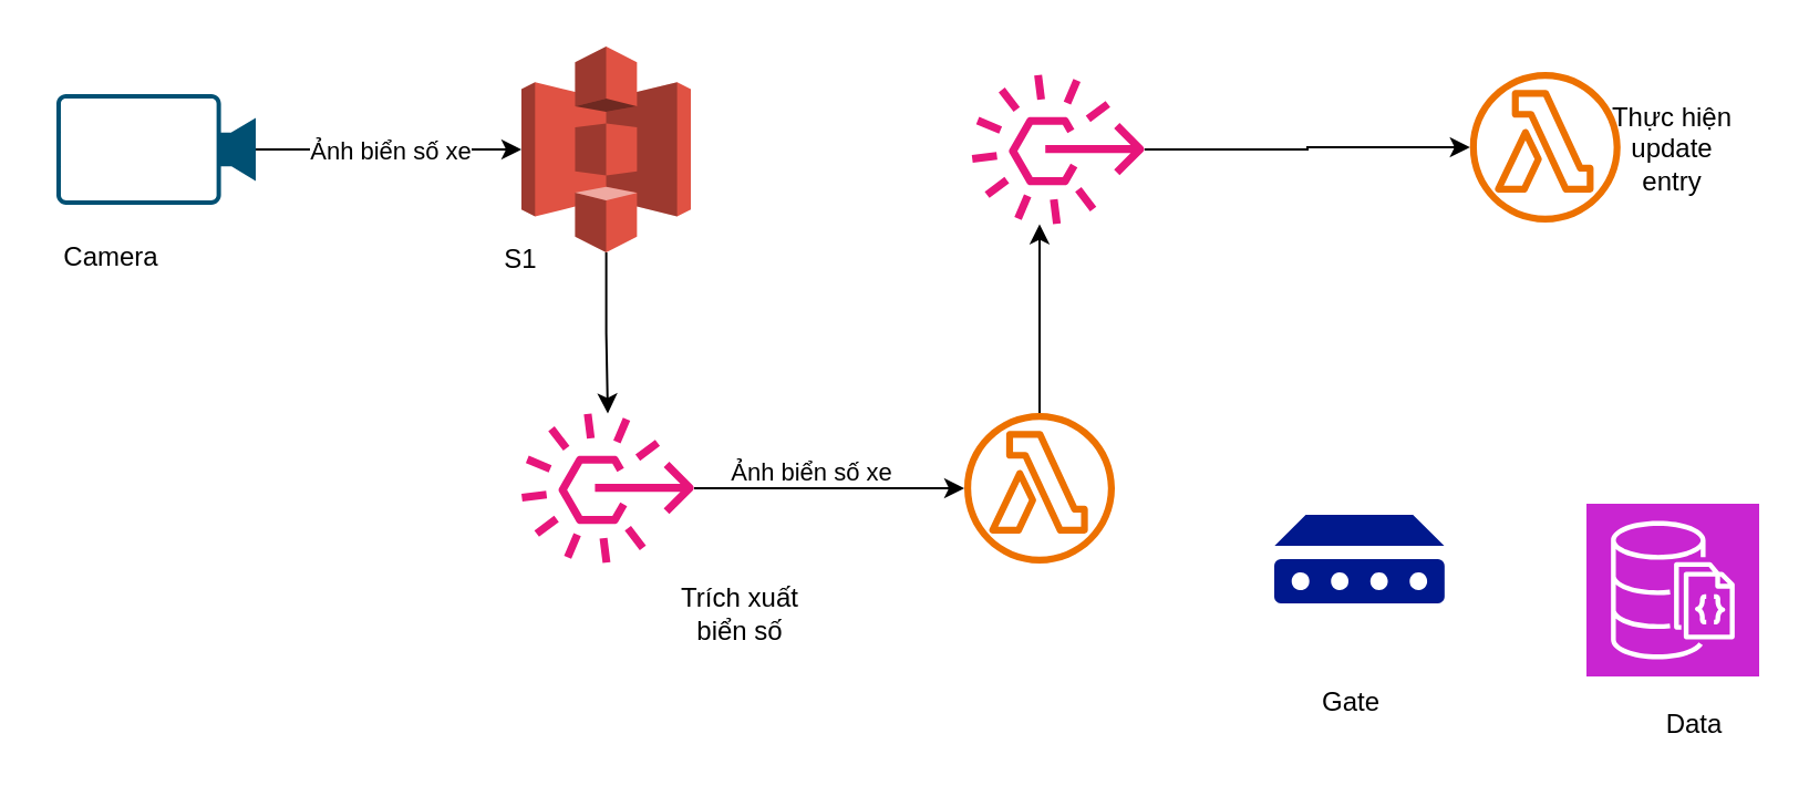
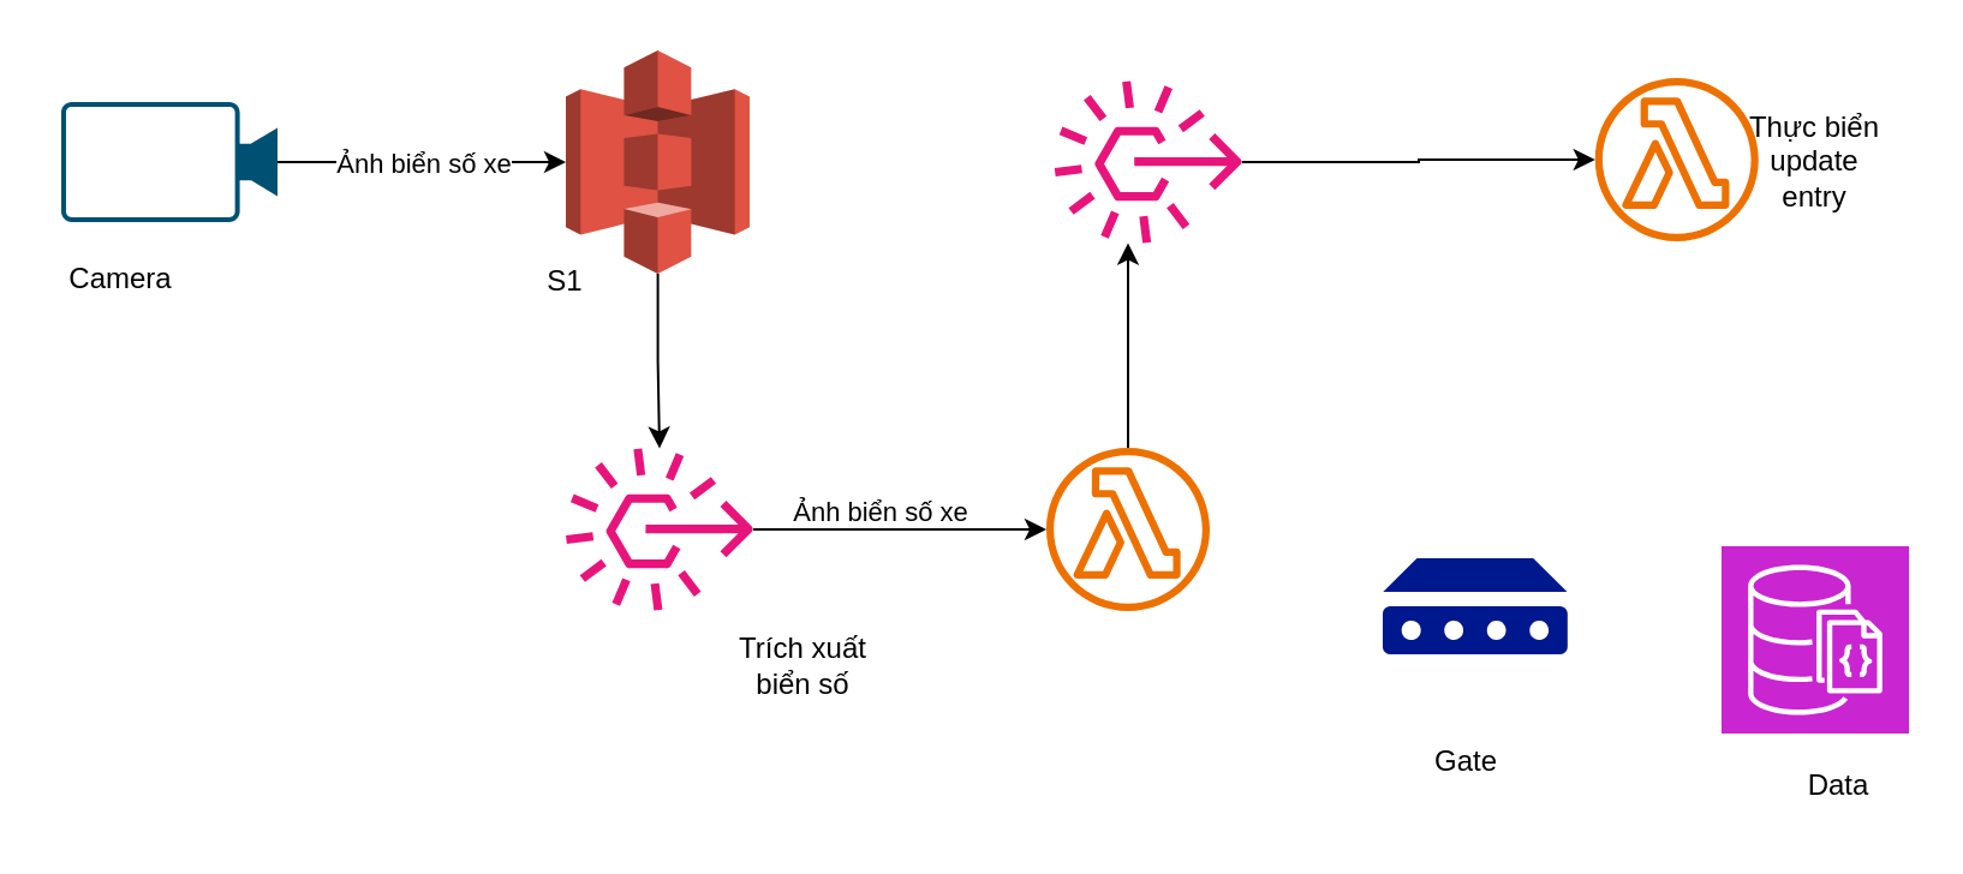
  <mxCell id="0" />
  <mxCell id="1" parent="0" />
  <mxCell id="2" style="edgeStyle=orthogonalEdgeStyle;rounded=0;orthogonalLoop=1;jettySize=auto;html=1;" edge="1" parent="1" source="4" target="6"><mxGeometry relative="1" as="geometry" /></mxCell>
  <mxCell id="3" value="Ảnh biển số xe" style="edgeLabel;html=1;align=center;verticalAlign=middle;resizable=0;points=[];" vertex="1" connectable="0" parent="2"><mxGeometry x="-0.267" relative="1" as="geometry"><mxPoint x="16" as="offset" /></mxGeometry></mxCell>
  <mxCell id="4" value="" style="points=[[0,0.5,0],[0.19,0.02,0],[0.59,0,0],[0.985,0.02,0],[1,0.5,0],[0.985,0.98,0],[0.59,1,0],[0.19,0.98,0]];verticalLabelPosition=bottom;sketch=0;html=1;verticalAlign=top;aspect=fixed;align=center;pointerEvents=1;shape=mxgraph.cisco19.camera;fillColor=#005073;strokeColor=none;rotation=-180;" vertex="1" parent="1"><mxGeometry x="25" y="42" width="90" height="50" as="geometry" /></mxCell>
  <mxCell id="5" style="edgeStyle=orthogonalEdgeStyle;rounded=0;orthogonalLoop=1;jettySize=auto;html=1;" edge="1" parent="1" source="6" target="17"><mxGeometry relative="1" as="geometry" /></mxCell>
  <mxCell id="6" value="" style="outlineConnect=0;dashed=0;verticalLabelPosition=bottom;verticalAlign=top;align=center;html=1;shape=mxgraph.aws3.s3;fillColor=#E05243;gradientColor=none;" vertex="1" parent="1"><mxGeometry x="235" y="20.5" width="76.5" height="93" as="geometry" /></mxCell>
  <mxCell id="7" value="" style="sketch=0;points=[[0,0,0],[0.25,0,0],[0.5,0,0],[0.75,0,0],[1,0,0],[0,1,0],[0.25,1,0],[0.5,1,0],[0.75,1,0],[1,1,0],[0,0.25,0],[0,0.5,0],[0,0.75,0],[1,0.25,0],[1,0.5,0],[1,0.75,0]];outlineConnect=0;fontColor=#232F3E;fillColor=#C925D1;strokeColor=#ffffff;dashed=0;verticalLabelPosition=bottom;verticalAlign=top;align=center;html=1;fontSize=12;fontStyle=0;aspect=fixed;shape=mxgraph.aws4.resourceIcon;resIcon=mxgraph.aws4.documentdb_with_mongodb_compatibility;" vertex="1" parent="1"><mxGeometry x="716" y="227" width="78" height="78" as="geometry" /></mxCell>
  <mxCell id="8" style="edgeStyle=orthogonalEdgeStyle;rounded=0;orthogonalLoop=1;jettySize=auto;html=1;" edge="1" parent="1" source="9" target="23"><mxGeometry relative="1" as="geometry"><Array as="points"><mxPoint x="469" y="122" /><mxPoint x="469" y="122" /></Array></mxGeometry></mxCell>
  <mxCell id="9" value="" style="sketch=0;outlineConnect=0;fontColor=#232F3E;gradientColor=none;fillColor=#ED7100;strokeColor=none;dashed=0;verticalLabelPosition=bottom;verticalAlign=top;align=center;html=1;fontSize=12;fontStyle=0;aspect=fixed;pointerEvents=1;shape=mxgraph.aws4.lambda_function;" vertex="1" parent="1"><mxGeometry x="435" y="186" width="68" height="68" as="geometry" /></mxCell>
  <mxCell id="10" value="" style="sketch=0;aspect=fixed;pointerEvents=1;shadow=0;dashed=0;html=1;strokeColor=none;labelPosition=center;verticalLabelPosition=bottom;verticalAlign=top;align=center;fillColor=#00188D;shape=mxgraph.mscae.enterprise.device" vertex="1" parent="1"><mxGeometry x="575" y="232" width="76.92" height="40" as="geometry" /></mxCell>
  <mxCell id="11" value="Camera&lt;br&gt;" style="text;html=1;strokeColor=none;fillColor=none;align=center;verticalAlign=middle;whiteSpace=wrap;rounded=0;" vertex="1" parent="1"><mxGeometry x="20" y="101" width="60" height="30" as="geometry" /></mxCell>
  <mxCell id="12" style="edgeStyle=orthogonalEdgeStyle;rounded=0;orthogonalLoop=1;jettySize=auto;html=1;exitX=0.5;exitY=1;exitDx=0;exitDy=0;" edge="1" parent="1" source="11" target="11"><mxGeometry relative="1" as="geometry" /></mxCell>
  <mxCell id="13" value="S1" style="text;html=1;strokeColor=none;fillColor=none;align=center;verticalAlign=middle;whiteSpace=wrap;rounded=0;" vertex="1" parent="1"><mxGeometry x="205" y="102" width="60" height="30" as="geometry" /></mxCell>
  <mxCell id="14" value="Data" style="text;html=1;strokeColor=none;fillColor=none;align=center;verticalAlign=middle;whiteSpace=wrap;rounded=0;" vertex="1" parent="1"><mxGeometry x="735" y="312" width="60" height="30" as="geometry" /></mxCell>
  <mxCell id="15" value="Gate" style="text;html=1;strokeColor=none;fillColor=none;align=center;verticalAlign=middle;whiteSpace=wrap;rounded=0;" vertex="1" parent="1"><mxGeometry x="579.62" y="302" width="60" height="30" as="geometry" /></mxCell>
  <mxCell id="16" style="edgeStyle=orthogonalEdgeStyle;rounded=0;orthogonalLoop=1;jettySize=auto;html=1;" edge="1" parent="1" source="17" target="9"><mxGeometry relative="1" as="geometry" /></mxCell>
  <mxCell id="17" value="" style="sketch=0;outlineConnect=0;fontColor=#232F3E;gradientColor=none;fillColor=#E7157B;strokeColor=none;dashed=0;verticalLabelPosition=bottom;verticalAlign=top;align=center;html=1;fontSize=12;fontStyle=0;aspect=fixed;pointerEvents=1;shape=mxgraph.aws4.rule_3;" vertex="1" parent="1"><mxGeometry x="235" y="186" width="78" height="68" as="geometry" /></mxCell>
  <mxCell id="18" value="Trích xuất biển số" style="text;html=1;strokeColor=none;fillColor=none;align=center;verticalAlign=middle;whiteSpace=wrap;rounded=0;" vertex="1" parent="1"><mxGeometry x="304" y="262" width="60" height="30" as="geometry" /></mxCell>
  <mxCell id="19" value="" style="sketch=0;outlineConnect=0;fontColor=#232F3E;gradientColor=none;fillColor=#ED7100;strokeColor=none;dashed=0;verticalLabelPosition=bottom;verticalAlign=top;align=center;html=1;fontSize=12;fontStyle=0;aspect=fixed;pointerEvents=1;shape=mxgraph.aws4.lambda_function;" vertex="1" parent="1"><mxGeometry x="663.39" y="32" width="68" height="68" as="geometry" /></mxCell>
- <mxCell id="20" value="Thực hiện update entry" style="text;html=1;strokeColor=none;fillColor=none;align=center;verticalAlign=middle;whiteSpace=wrap;rounded=0;" vertex="1" parent="1"><mxGeometry x="725" y="52" width="60" height="30" as="geometry" /></mxCell>
+ <mxCell id="20" value="Thực biển update entry" style="text;html=1;strokeColor=none;fillColor=none;align=center;verticalAlign=middle;whiteSpace=wrap;rounded=0;" vertex="1" parent="1"><mxGeometry x="725" y="52" width="60" height="30" as="geometry" /></mxCell>
  <mxCell id="21" value="Ảnh biển số xe" style="edgeLabel;html=1;align=center;verticalAlign=middle;resizable=0;points=[];" vertex="1" connectable="0" parent="1"><mxGeometry x="365" y="212" as="geometry" /></mxCell>
  <mxCell id="22" style="edgeStyle=orthogonalEdgeStyle;rounded=0;orthogonalLoop=1;jettySize=auto;html=1;" edge="1" parent="1" source="23" target="19"><mxGeometry relative="1" as="geometry"><Array as="points"><mxPoint x="590" y="67" /><mxPoint x="590" y="66" /></Array></mxGeometry></mxCell>
  <mxCell id="23" value="" style="sketch=0;outlineConnect=0;fontColor=#232F3E;gradientColor=none;fillColor=#E7157B;strokeColor=none;dashed=0;verticalLabelPosition=bottom;verticalAlign=top;align=center;html=1;fontSize=12;fontStyle=0;aspect=fixed;pointerEvents=1;shape=mxgraph.aws4.rule_3;" vertex="1" parent="1"><mxGeometry x="438.39" y="33" width="78" height="68" as="geometry" /></mxCell>
